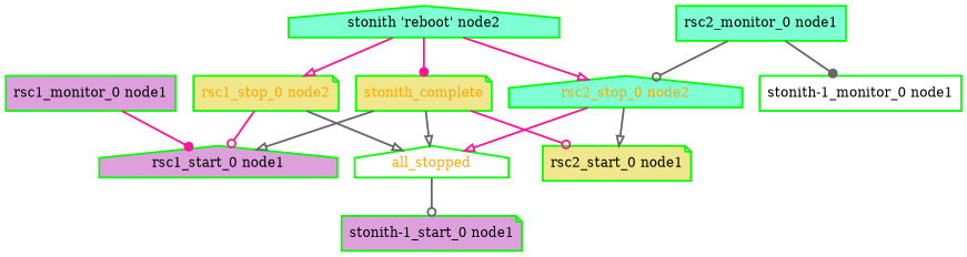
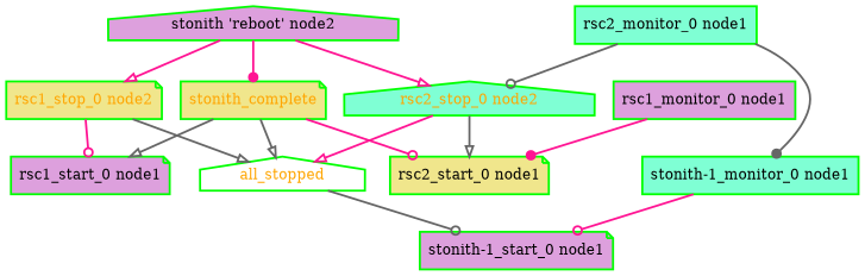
  digraph {
    node [color=green fillcolor=plum fontcolor=black shape=house style="bold,filled"]
    edge [arrowhead=onormal color=deeppink style=bold]
    all_stopped [fillcolor=white fontcolor=orange]
    "stonith-1_start_0 node1" [shape=note]
    "rsc1_monitor_0 node1" [shape=box]
-   "rsc1_start_0 node1"
+   "rsc1_start_0 node1" [shape=note]
    "rsc1_stop_0 node2" [fillcolor=khaki fontcolor=orange shape=note]
    "rsc2_monitor_0 node1" [fillcolor=aquamarine shape=box]
    "rsc2_stop_0 node2" [fillcolor=aquamarine fontcolor=orange]
-   "stonith-1_monitor_0 node1" [fillcolor=white shape=box]
+   "stonith-1_monitor_0 node1" [fillcolor=aquamarine shape=box]
    "rsc2_start_0 node1" [fillcolor=khaki shape=note]
-   "stonith 'reboot' node2" [fillcolor=aquamarine]
+   "stonith 'reboot' node2"
    stonith_complete [fillcolor=khaki fontcolor=orange shape=note]
    all_stopped -> "stonith-1_start_0 node1" [arrowhead=odot color=gray40]
-   "rsc1_monitor_0 node1" -> "rsc1_start_0 node1" [arrowhead=dot]
+   "rsc1_monitor_0 node1" -> "rsc2_start_0 node1" [arrowhead=dot]
    "rsc1_stop_0 node2" -> all_stopped [color=gray40]
    "rsc1_stop_0 node2" -> "rsc1_start_0 node1" [arrowhead=odot]
    "rsc2_monitor_0 node1" -> "rsc2_stop_0 node2" [arrowhead=odot color=gray40]
    "rsc2_monitor_0 node1" -> "stonith-1_monitor_0 node1" [arrowhead=dot color=gray40]
    "rsc2_stop_0 node2" -> all_stopped
    "rsc2_stop_0 node2" -> "rsc2_start_0 node1" [color=gray40]
+   "stonith-1_monitor_0 node1" -> "stonith-1_start_0 node1" [arrowhead=odot]
    "stonith 'reboot' node2" -> "rsc1_stop_0 node2"
    "stonith 'reboot' node2" -> "rsc2_stop_0 node2"
    "stonith 'reboot' node2" -> stonith_complete [arrowhead=dot]
    stonith_complete -> all_stopped [color=gray40]
    stonith_complete -> "rsc1_start_0 node1" [color=gray40]
    stonith_complete -> "rsc2_start_0 node1" [arrowhead=odot]
  }
